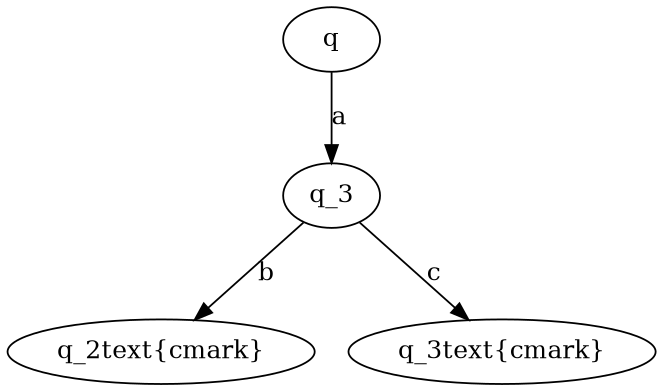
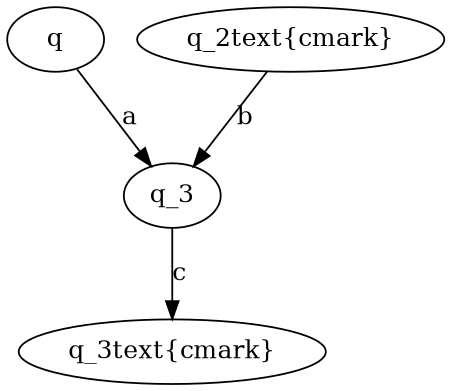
  digraph {
    n1 [label=q_3]
    q
    n3 [label="q_2\text{\cmark}"]
    n4 [label="q_3\text{\cmark}"]
-   n1 -> n3 [label=b]
+   n3 -> n1 [label=b]
    n1 -> n4 [label=c]
    q -> n1 [label=a]
  }
